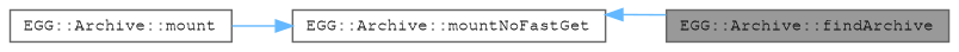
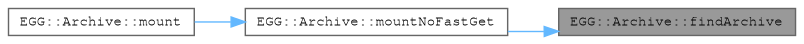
  digraph {
    rankdir=RL
    node [color=grey40 fillcolor=white fontname=FreeMono fontsize=10 shape=box style=filled]
    edge [color=steelblue1 dir=back fontname=FreeMono fontsize=10 labelfontname=FreeMono labelfontsize=10 style=solid]
    n1 [color=gray40 fillcolor=grey60 fontcolor=black height=0.2 label="EGG::Archive::findArchive" width=0.4]
    n2 [height=0.2 label="EGG::Archive::mountNoFastGet" width=0.4]
    n3 [height=0.2 label="EGG::Archive::mount" width=0.4]
-   n2 -> n1
+   n1 -> n2
    n2 -> n3
  }
